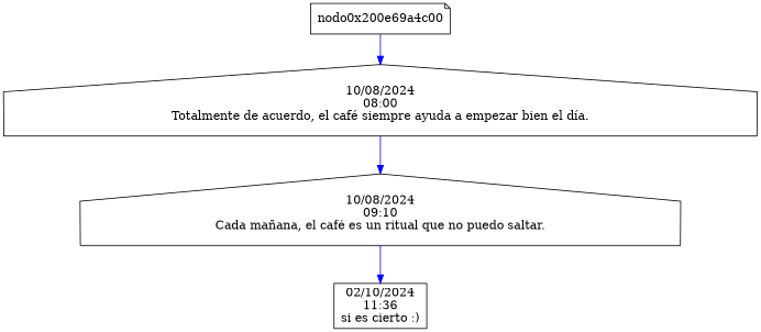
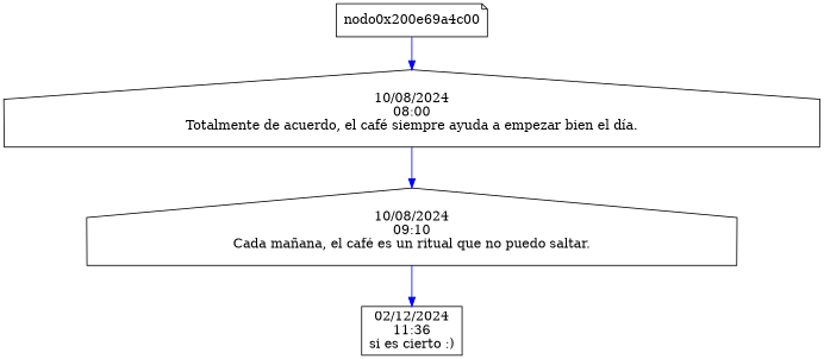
  digraph {
    node [shape=house]
    edge [color=blue]
    n1 [label="10/08/2024\n08:00\nTotalmente de acuerdo, el café siempre ayuda a empezar bien el día."]
    n2 [label="10/08/2024\n09:10\nCada mañana, el café es un ritual que no puedo saltar."]
    nodo0x200e69a4c00 [shape=note]
-   n4 [label="02/10/2024\n11:36\nsi es cierto :)" shape=box]
+   n4 [label="02/12/2024\n11:36\nsi es cierto :)" shape=box]
    n1 -> n2
    n2 -> n4
    nodo0x200e69a4c00 -> n1
  }
